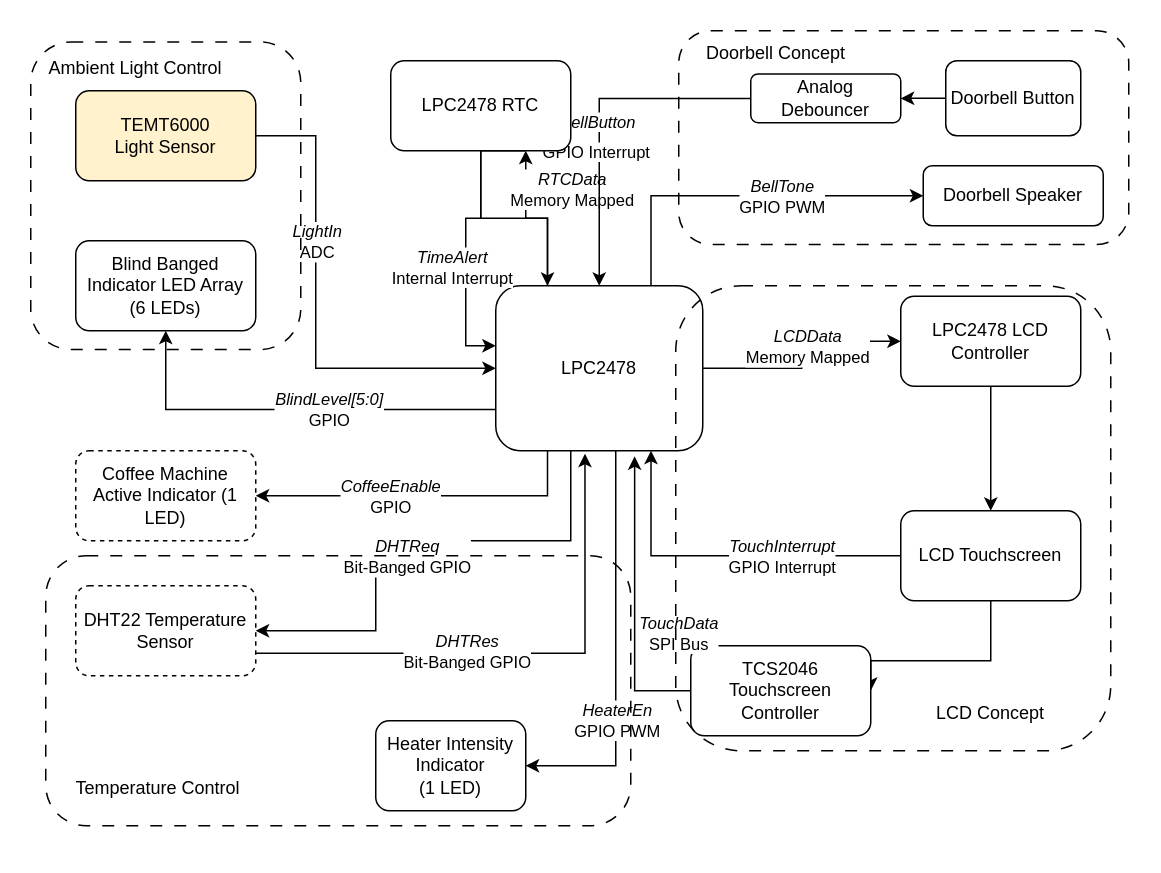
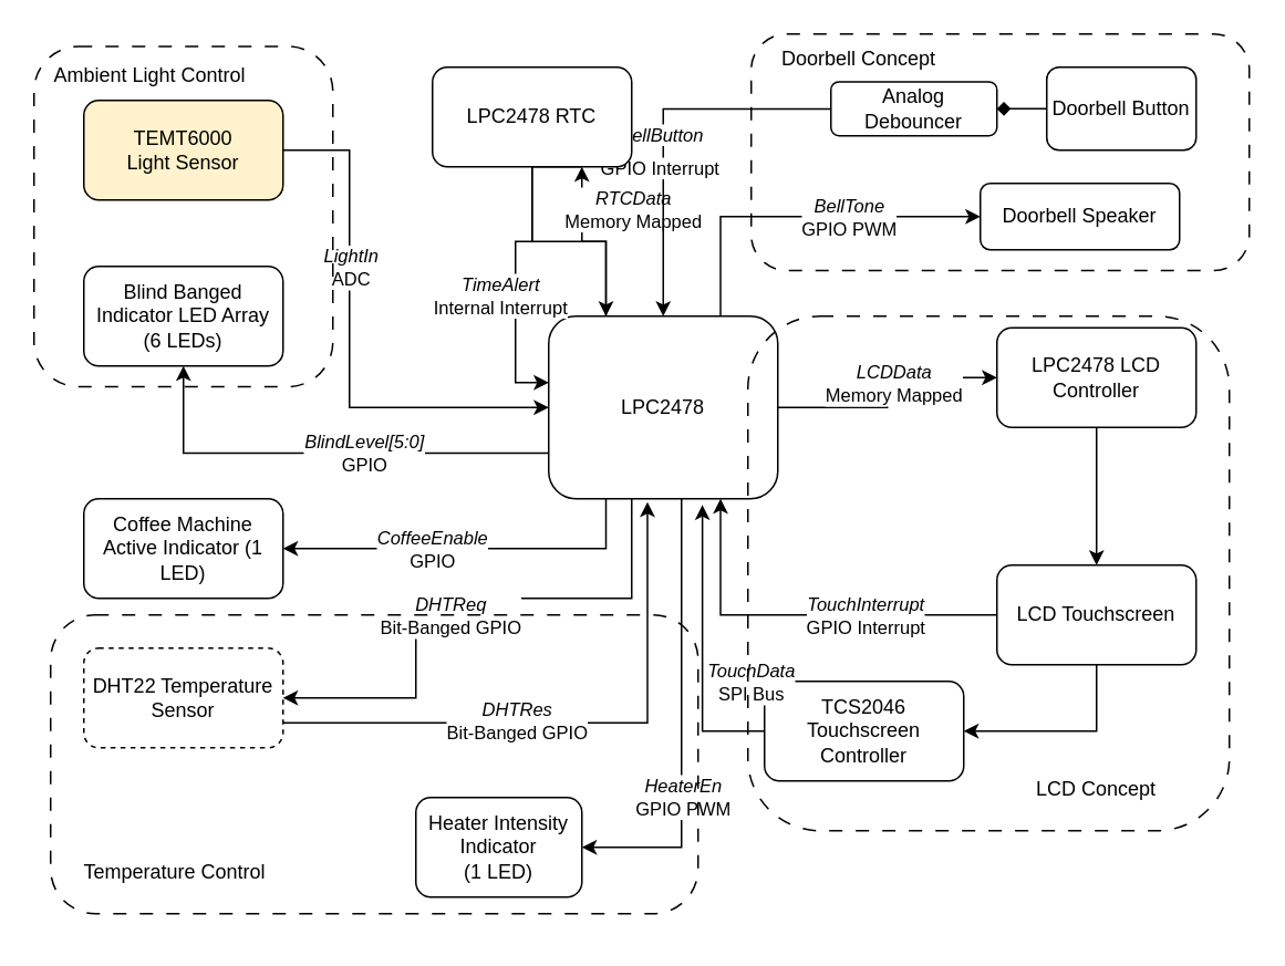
  <mxCell id="0" />
  <mxCell id="1" parent="0" />
  <mxCell id="2" style="edgeStyle=orthogonalEdgeStyle;rounded=0;orthogonalLoop=1;jettySize=auto;html=1;exitX=0.75;exitY=0;exitDx=0;exitDy=0;entryX=0;entryY=0.5;entryDx=0;entryDy=0;" edge="1" parent="1" source="16" target="23"><mxGeometry relative="1" as="geometry"><Array as="points"><mxPoint x="434" y="130" /></Array></mxGeometry></mxCell>
  <mxCell id="3" value="&lt;div&gt;&lt;i&gt;BellTone&lt;/i&gt;&lt;/div&gt;&lt;div&gt;GPIO PWM&lt;/div&gt;" style="edgeLabel;html=1;align=center;verticalAlign=middle;resizable=0;points=[];" vertex="1" connectable="0" parent="2"><mxGeometry x="-0.214" y="-1" relative="1" as="geometry"><mxPoint x="52" y="-1" as="offset" /></mxGeometry></mxCell>
  <mxCell id="4" style="edgeStyle=orthogonalEdgeStyle;rounded=0;orthogonalLoop=1;jettySize=auto;html=1;entryX=0;entryY=0.5;entryDx=0;entryDy=0;" edge="1" parent="1" source="16" target="25"><mxGeometry relative="1" as="geometry" /></mxCell>
  <mxCell id="5" value="&lt;div&gt;&lt;i&gt;LCDData&lt;/i&gt;&lt;/div&gt;&lt;div&gt;Memory Mapped&lt;/div&gt;" style="edgeLabel;html=1;align=center;verticalAlign=middle;resizable=0;points=[];" vertex="1" connectable="0" parent="4"><mxGeometry x="-0.221" relative="1" as="geometry"><mxPoint x="11" y="-15" as="offset" /></mxGeometry></mxCell>
  <mxCell id="6" style="edgeStyle=orthogonalEdgeStyle;rounded=0;orthogonalLoop=1;jettySize=auto;html=1;exitX=0;exitY=0.75;exitDx=0;exitDy=0;entryX=0.5;entryY=1;entryDx=0;entryDy=0;" edge="1" parent="1" source="16" target="34"><mxGeometry relative="1" as="geometry" /></mxCell>
  <mxCell id="7" value="&lt;div&gt;&lt;i&gt;BlindLevel[5:0]&lt;/i&gt;&lt;/div&gt;&lt;div&gt;GPIO&lt;/div&gt;" style="edgeLabel;html=1;align=center;verticalAlign=middle;resizable=0;points=[];" vertex="1" connectable="0" parent="6"><mxGeometry x="-0.176" relative="1" as="geometry"><mxPoint as="offset" /></mxGeometry></mxCell>
  <mxCell id="8" style="edgeStyle=orthogonalEdgeStyle;rounded=0;orthogonalLoop=1;jettySize=auto;html=1;exitX=0.25;exitY=0;exitDx=0;exitDy=0;entryX=0.75;entryY=1;entryDx=0;entryDy=0;" edge="1" parent="1" source="16" target="37"><mxGeometry relative="1" as="geometry" /></mxCell>
  <mxCell id="9" value="&lt;div&gt;&lt;i&gt;RTCData&lt;/i&gt;&lt;/div&gt;&lt;div&gt;Memory Mapped&lt;/div&gt;" style="edgeLabel;html=1;align=center;verticalAlign=middle;resizable=0;points=[];" vertex="1" connectable="0" parent="8"><mxGeometry x="0.673" relative="1" as="geometry"><mxPoint x="30" y="8" as="offset" /></mxGeometry></mxCell>
  <mxCell id="10" style="edgeStyle=orthogonalEdgeStyle;rounded=0;orthogonalLoop=1;jettySize=auto;html=1;exitX=0.25;exitY=1;exitDx=0;exitDy=0;entryX=1;entryY=0.5;entryDx=0;entryDy=0;" edge="1" parent="1" source="16" target="35"><mxGeometry relative="1" as="geometry"><Array as="points"><mxPoint x="365" y="330" /></Array></mxGeometry></mxCell>
  <mxCell id="11" value="&lt;div&gt;&lt;i&gt;CoffeeEnable&lt;/i&gt;&lt;/div&gt;&lt;div&gt;GPIO&lt;/div&gt;" style="edgeLabel;html=1;align=center;verticalAlign=middle;resizable=0;points=[];" vertex="1" connectable="0" parent="10"><mxGeometry x="0.521" y="-1" relative="1" as="geometry"><mxPoint x="36" y="1" as="offset" /></mxGeometry></mxCell>
  <mxCell id="12" style="edgeStyle=orthogonalEdgeStyle;rounded=0;orthogonalLoop=1;jettySize=auto;html=1;" edge="1" parent="1" source="16" target="40"><mxGeometry relative="1" as="geometry"><Array as="points"><mxPoint x="380" y="360" /><mxPoint x="250" y="360" /><mxPoint x="250" y="420" /></Array></mxGeometry></mxCell>
  <mxCell id="13" value="&lt;div&gt;&lt;i&gt;DHTReq&lt;/i&gt;&lt;/div&gt;&lt;div&gt;Bit-Banged GPIO&lt;/div&gt;" style="edgeLabel;html=1;align=center;verticalAlign=middle;resizable=0;points=[];" vertex="1" connectable="0" parent="12"><mxGeometry x="-0.108" y="-1" relative="1" as="geometry"><mxPoint x="-23" y="11" as="offset" /></mxGeometry></mxCell>
  <mxCell id="14" style="edgeStyle=orthogonalEdgeStyle;rounded=0;orthogonalLoop=1;jettySize=auto;html=1;entryX=1;entryY=0.5;entryDx=0;entryDy=0;" edge="1" parent="1" source="16" target="45"><mxGeometry relative="1" as="geometry"><Array as="points"><mxPoint x="410" y="510" /></Array></mxGeometry></mxCell>
  <mxCell id="15" value="&lt;div&gt;&lt;i&gt;HeaterEn&lt;/i&gt;&lt;/div&gt;&lt;div&gt;GPIO PWM&lt;/div&gt;" style="edgeLabel;html=1;align=center;verticalAlign=middle;resizable=0;points=[];" vertex="1" connectable="0" parent="14"><mxGeometry x="0.323" relative="1" as="geometry"><mxPoint as="offset" /></mxGeometry></mxCell>
  <mxCell id="16" value="LPC2478" style="rounded=1;whiteSpace=wrap;html=1;" vertex="1" parent="1"><mxGeometry x="330" y="190" width="138" height="110" as="geometry" /></mxCell>
- <mxCell id="17" value="" style="edgeStyle=orthogonalEdgeStyle;rounded=0;orthogonalLoop=1;jettySize=auto;html=1;" edge="1" parent="1" source="18" target="22"><mxGeometry relative="1" as="geometry" /></mxCell>
+ <mxCell id="17" value="" style="edgeStyle=orthogonalEdgeStyle;rounded=0;orthogonalLoop=1;jettySize=auto;html=1;endArrow=diamond;" edge="1" parent="1" source="18" target="22"><mxGeometry relative="1" as="geometry" /></mxCell>
  <mxCell id="18" value="Doorbell Button" style="rounded=1;whiteSpace=wrap;html=1;" vertex="1" parent="1"><mxGeometry x="630" y="40" width="90" height="50" as="geometry" /></mxCell>
  <mxCell id="19" style="edgeStyle=orthogonalEdgeStyle;rounded=0;orthogonalLoop=1;jettySize=auto;html=1;entryX=0.5;entryY=0;entryDx=0;entryDy=0;" edge="1" parent="1" source="22" target="16"><mxGeometry relative="1" as="geometry" /></mxCell>
  <mxCell id="20" value="&lt;i&gt;BellButton&lt;/i&gt;" style="edgeLabel;html=1;align=center;verticalAlign=middle;resizable=0;points=[];" vertex="1" connectable="0" parent="19"><mxGeometry x="0.031" y="-2" relative="1" as="geometry"><mxPoint as="offset" /></mxGeometry></mxCell>
  <mxCell id="21" value="GPIO Interrupt" style="edgeLabel;html=1;align=center;verticalAlign=middle;resizable=0;points=[];" vertex="1" connectable="0" parent="19"><mxGeometry x="0.666" y="-3" relative="1" as="geometry"><mxPoint y="-52" as="offset" /></mxGeometry></mxCell>
  <mxCell id="22" value="Analog Debouncer" style="rounded=1;whiteSpace=wrap;html=1;" vertex="1" parent="1"><mxGeometry x="500" y="48.75" width="100" height="32.5" as="geometry" /></mxCell>
- <mxCell id="23" value="Doorbell Speaker" style="rounded=1;whiteSpace=wrap;html=1;" vertex="1" parent="1"><mxGeometry x="615" y="110" width="120" height="40" as="geometry" /></mxCell>
+ <mxCell id="23" value="Doorbell Speaker" style="rounded=1;whiteSpace=wrap;html=1;" vertex="1" parent="1"><mxGeometry x="590" y="110" width="120" height="40" as="geometry" /></mxCell>
  <mxCell id="24" value="" style="edgeStyle=orthogonalEdgeStyle;rounded=0;orthogonalLoop=1;jettySize=auto;html=1;" edge="1" parent="1" source="25" target="29"><mxGeometry relative="1" as="geometry" /></mxCell>
  <mxCell id="25" value="LPC2478 LCD Controller" style="rounded=1;whiteSpace=wrap;html=1;" vertex="1" parent="1"><mxGeometry x="600" y="197" width="120" height="60" as="geometry" /></mxCell>
  <mxCell id="26" style="edgeStyle=orthogonalEdgeStyle;rounded=0;orthogonalLoop=1;jettySize=auto;html=1;entryX=0.75;entryY=1;entryDx=0;entryDy=0;" edge="1" parent="1" source="29" target="16"><mxGeometry relative="1" as="geometry" /></mxCell>
  <mxCell id="27" value="&lt;div&gt;&lt;i&gt;TouchInterrupt&lt;/i&gt;&lt;/div&gt;&lt;div&gt;GPIO Interrupt&lt;/div&gt;" style="edgeLabel;html=1;align=center;verticalAlign=middle;resizable=0;points=[];" vertex="1" connectable="0" parent="26"><mxGeometry x="-0.469" relative="1" as="geometry"><mxPoint x="-17" as="offset" /></mxGeometry></mxCell>
  <mxCell id="28" style="edgeStyle=orthogonalEdgeStyle;rounded=0;orthogonalLoop=1;jettySize=auto;html=1;entryX=1;entryY=0.5;entryDx=0;entryDy=0;" edge="1" parent="1" source="29" target="30"><mxGeometry relative="1" as="geometry"><Array as="points"><mxPoint x="660" y="440" /></Array></mxGeometry></mxCell>
  <mxCell id="29" value="LCD Touchscreen" style="rounded=1;whiteSpace=wrap;html=1;" vertex="1" parent="1"><mxGeometry x="600" y="340" width="120" height="60" as="geometry" /></mxCell>
- <mxCell id="30" value="TCS2046 Touchscreen Controller" style="rounded=1;whiteSpace=wrap;html=1;" vertex="1" parent="1"><mxGeometry x="460" y="430" width="120" height="60" as="geometry" /></mxCell>
+ <mxCell id="30" value="TCS2046 Touchscreen Controller" style="rounded=1;whiteSpace=wrap;html=1;" vertex="1" parent="1"><mxGeometry x="460" y="410" width="120" height="60" as="geometry" /></mxCell>
  <mxCell id="31" style="edgeStyle=orthogonalEdgeStyle;rounded=0;orthogonalLoop=1;jettySize=auto;html=1;entryX=0;entryY=0.5;entryDx=0;entryDy=0;" edge="1" parent="1" source="33" target="16"><mxGeometry relative="1" as="geometry"><Array as="points"><mxPoint x="210" y="90" /><mxPoint x="210" y="245" /></Array></mxGeometry></mxCell>
  <mxCell id="32" value="&lt;div&gt;&lt;i&gt;LightIn&lt;/i&gt;&lt;/div&gt;&lt;div&gt;ADC&lt;/div&gt;" style="edgeLabel;html=1;align=center;verticalAlign=middle;resizable=0;points=[];" vertex="1" connectable="0" parent="31"><mxGeometry x="-0.172" y="1" relative="1" as="geometry"><mxPoint x="-1" y="-20" as="offset" /></mxGeometry></mxCell>
  <mxCell id="33" value="&lt;div&gt;TEMT6000&lt;/div&gt;&lt;div&gt;Light Sensor&lt;/div&gt;" style="rounded=1;whiteSpace=wrap;html=1;fillColor=#fff2cc;" vertex="1" parent="1"><mxGeometry x="50" y="60" width="120" height="60" as="geometry" /></mxCell>
  <mxCell id="34" value="Blind Banged Indicator LED Array (6 LEDs)" style="rounded=1;whiteSpace=wrap;html=1;" vertex="1" parent="1"><mxGeometry x="50" y="160" width="120" height="60" as="geometry" /></mxCell>
- <mxCell id="35" value="Coffee Machine Active Indicator (1 LED)" style="rounded=1;whiteSpace=wrap;html=1;dashed=1;" vertex="1" parent="1"><mxGeometry x="50" y="300" width="120" height="60" as="geometry" /></mxCell>
+ <mxCell id="35" value="Coffee Machine Active Indicator (1 LED)" style="rounded=1;whiteSpace=wrap;html=1;" vertex="1" parent="1"><mxGeometry x="50" y="300" width="120" height="60" as="geometry" /></mxCell>
  <mxCell id="36" style="edgeStyle=orthogonalEdgeStyle;rounded=0;orthogonalLoop=1;jettySize=auto;html=1;exitX=0.75;exitY=1;exitDx=0;exitDy=0;entryX=0.25;entryY=0;entryDx=0;entryDy=0;" edge="1" parent="1" source="37" target="16"><mxGeometry relative="1" as="geometry"><Array as="points"><mxPoint x="320" y="145" /><mxPoint x="365" y="145" /></Array></mxGeometry></mxCell>
  <mxCell id="37" value="LPC2478 RTC" style="rounded=1;whiteSpace=wrap;html=1;" vertex="1" parent="1"><mxGeometry x="260" y="40" width="120" height="60" as="geometry" /></mxCell>
  <mxCell id="38" style="edgeStyle=orthogonalEdgeStyle;rounded=0;orthogonalLoop=1;jettySize=auto;html=1;entryX=0;entryY=0.364;entryDx=0;entryDy=0;entryPerimeter=0;" edge="1" parent="1" source="37" target="16"><mxGeometry relative="1" as="geometry" /></mxCell>
  <mxCell id="39" value="&lt;div&gt;&lt;i&gt;TimeAlert&lt;br&gt;&lt;/i&gt;&lt;/div&gt;&lt;div&gt;Internal Interrupt&lt;/div&gt;" style="edgeLabel;html=1;align=center;verticalAlign=middle;resizable=0;points=[];" vertex="1" connectable="0" parent="38"><mxGeometry x="-0.264" y="-3" relative="1" as="geometry"><mxPoint x="-7" y="28" as="offset" /></mxGeometry></mxCell>
  <mxCell id="40" value="DHT22 Temperature Sensor" style="rounded=1;whiteSpace=wrap;html=1;dashed=1;" vertex="1" parent="1"><mxGeometry x="50" y="390" width="120" height="60" as="geometry" /></mxCell>
  <mxCell id="41" style="edgeStyle=orthogonalEdgeStyle;rounded=0;orthogonalLoop=1;jettySize=auto;html=1;exitX=1;exitY=0.75;exitDx=0;exitDy=0;entryX=0.431;entryY=1.018;entryDx=0;entryDy=0;entryPerimeter=0;" edge="1" parent="1" source="40" target="16"><mxGeometry relative="1" as="geometry"><Array as="points"><mxPoint x="389" y="435" /></Array></mxGeometry></mxCell>
  <mxCell id="42" value="&lt;div&gt;&lt;i&gt;DHTRes&lt;/i&gt;&lt;/div&gt;&lt;div&gt;Bit-Banged GPIO&lt;/div&gt;" style="edgeLabel;html=1;align=center;verticalAlign=middle;resizable=0;points=[];" vertex="1" connectable="0" parent="41"><mxGeometry x="-0.455" y="2" relative="1" as="geometry"><mxPoint x="44" as="offset" /></mxGeometry></mxCell>
  <mxCell id="43" style="edgeStyle=orthogonalEdgeStyle;rounded=0;orthogonalLoop=1;jettySize=auto;html=1;exitX=0;exitY=0.5;exitDx=0;exitDy=0;entryX=0.671;entryY=1.034;entryDx=0;entryDy=0;entryPerimeter=0;" edge="1" parent="1" source="30" target="16"><mxGeometry relative="1" as="geometry" /></mxCell>
  <mxCell id="44" value="&lt;div&gt;&lt;i&gt;TouchData&lt;/i&gt;&lt;/div&gt;&lt;div&gt;SPI Bus&lt;/div&gt;" style="edgeLabel;html=1;align=center;verticalAlign=middle;resizable=0;points=[];" vertex="1" connectable="0" parent="43"><mxGeometry x="-0.145" relative="1" as="geometry"><mxPoint x="29" y="7" as="offset" /></mxGeometry></mxCell>
  <mxCell id="45" value="&lt;div&gt;Heater Intensity Indicator&lt;/div&gt;&lt;div&gt;(1 LED)&lt;/div&gt;" style="rounded=1;whiteSpace=wrap;html=1;" vertex="1" parent="1"><mxGeometry x="250" y="480" width="100" height="60" as="geometry" /></mxCell>
  <mxCell id="46" value="" style="rounded=1;whiteSpace=wrap;html=1;fillColor=none;dashed=1;dashPattern=8 8;" vertex="1" parent="1"><mxGeometry x="30" y="370" width="390" height="180" as="geometry" /></mxCell>
  <mxCell id="47" value="Temperature Control" style="text;html=1;align=center;verticalAlign=middle;whiteSpace=wrap;rounded=0;" vertex="1" parent="1"><mxGeometry x="30" y="490" width="150" height="70" as="geometry" /></mxCell>
  <mxCell id="48" value="" style="rounded=1;whiteSpace=wrap;html=1;fillColor=none;dashed=1;dashPattern=8 8;" vertex="1" parent="1"><mxGeometry x="20" y="27.5" width="180" height="205" as="geometry" /></mxCell>
  <mxCell id="49" value="Ambient Light Control" style="text;html=1;align=center;verticalAlign=middle;whiteSpace=wrap;rounded=0;" vertex="1" parent="1"><mxGeometry x="30" y="30" width="120" height="30" as="geometry" /></mxCell>
  <mxCell id="50" value="" style="rounded=1;whiteSpace=wrap;html=1;fillColor=none;dashed=1;dashPattern=8 8;" vertex="1" parent="1"><mxGeometry x="452" width="300" height="142.5" as="geometry" y="20" /></mxCell>
  <mxCell id="51" value="Doorbell Concept" style="text;html=1;align=center;verticalAlign=middle;whiteSpace=wrap;rounded=0;" vertex="1" parent="1"><mxGeometry x="452" width="130" height="30" as="geometry" y="20" /></mxCell>
  <mxCell id="52" value="" style="rounded=1;whiteSpace=wrap;html=1;fillColor=none;dashed=1;dashPattern=8 8;" vertex="1" parent="1"><mxGeometry x="450" y="190" width="290" height="310" as="geometry" /></mxCell>
  <mxCell id="53" value="LCD Concept" style="text;html=1;align=center;verticalAlign=middle;whiteSpace=wrap;rounded=0;" vertex="1" parent="1"><mxGeometry x="595" y="460" width="130" height="30" as="geometry" /></mxCell>
